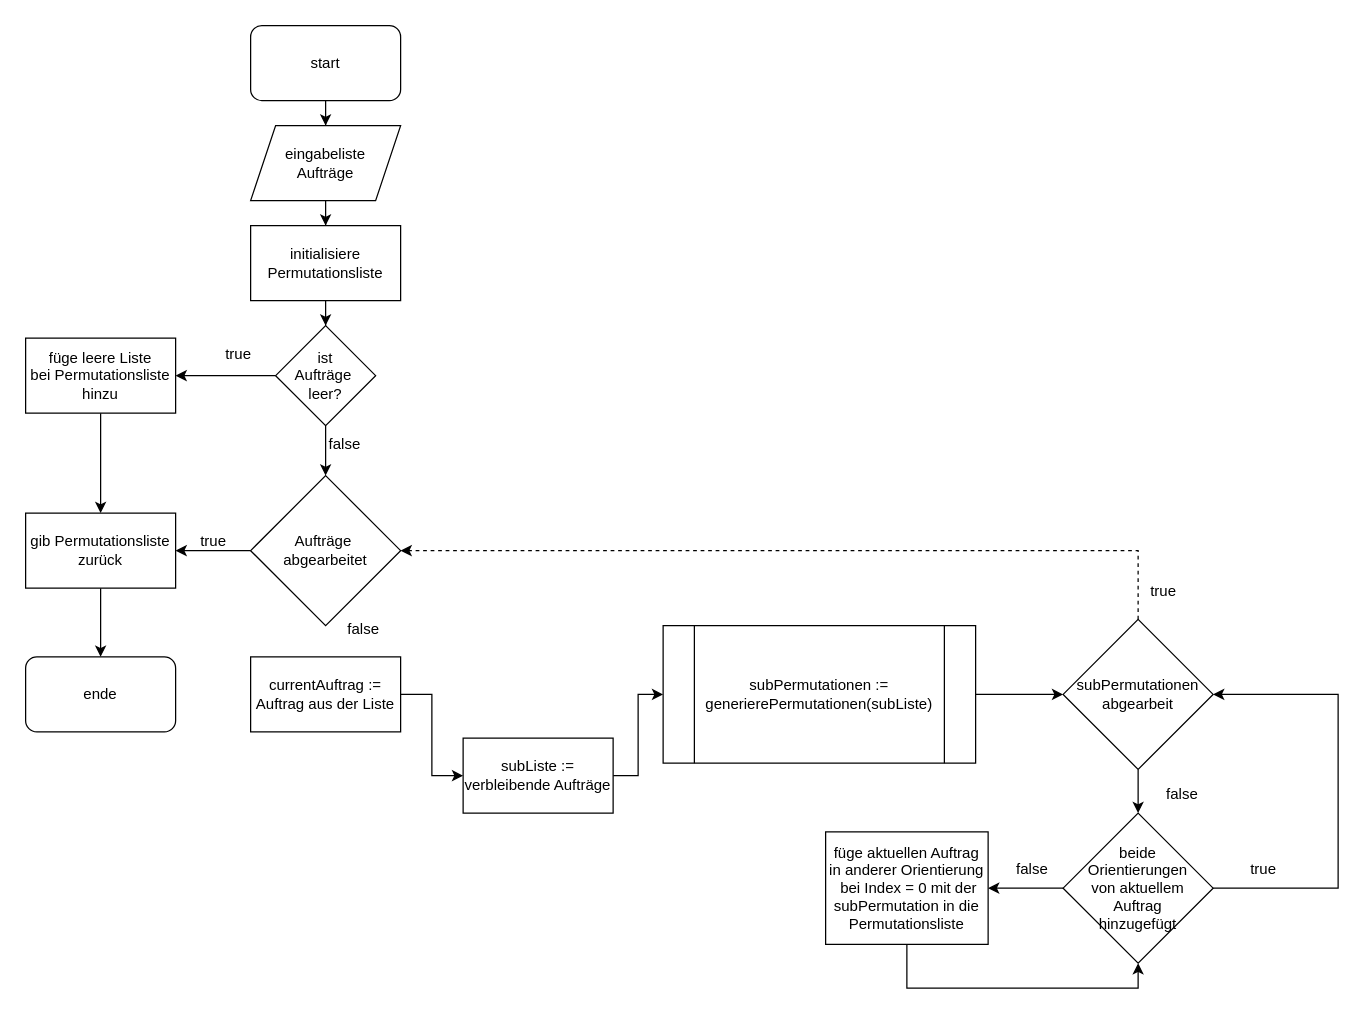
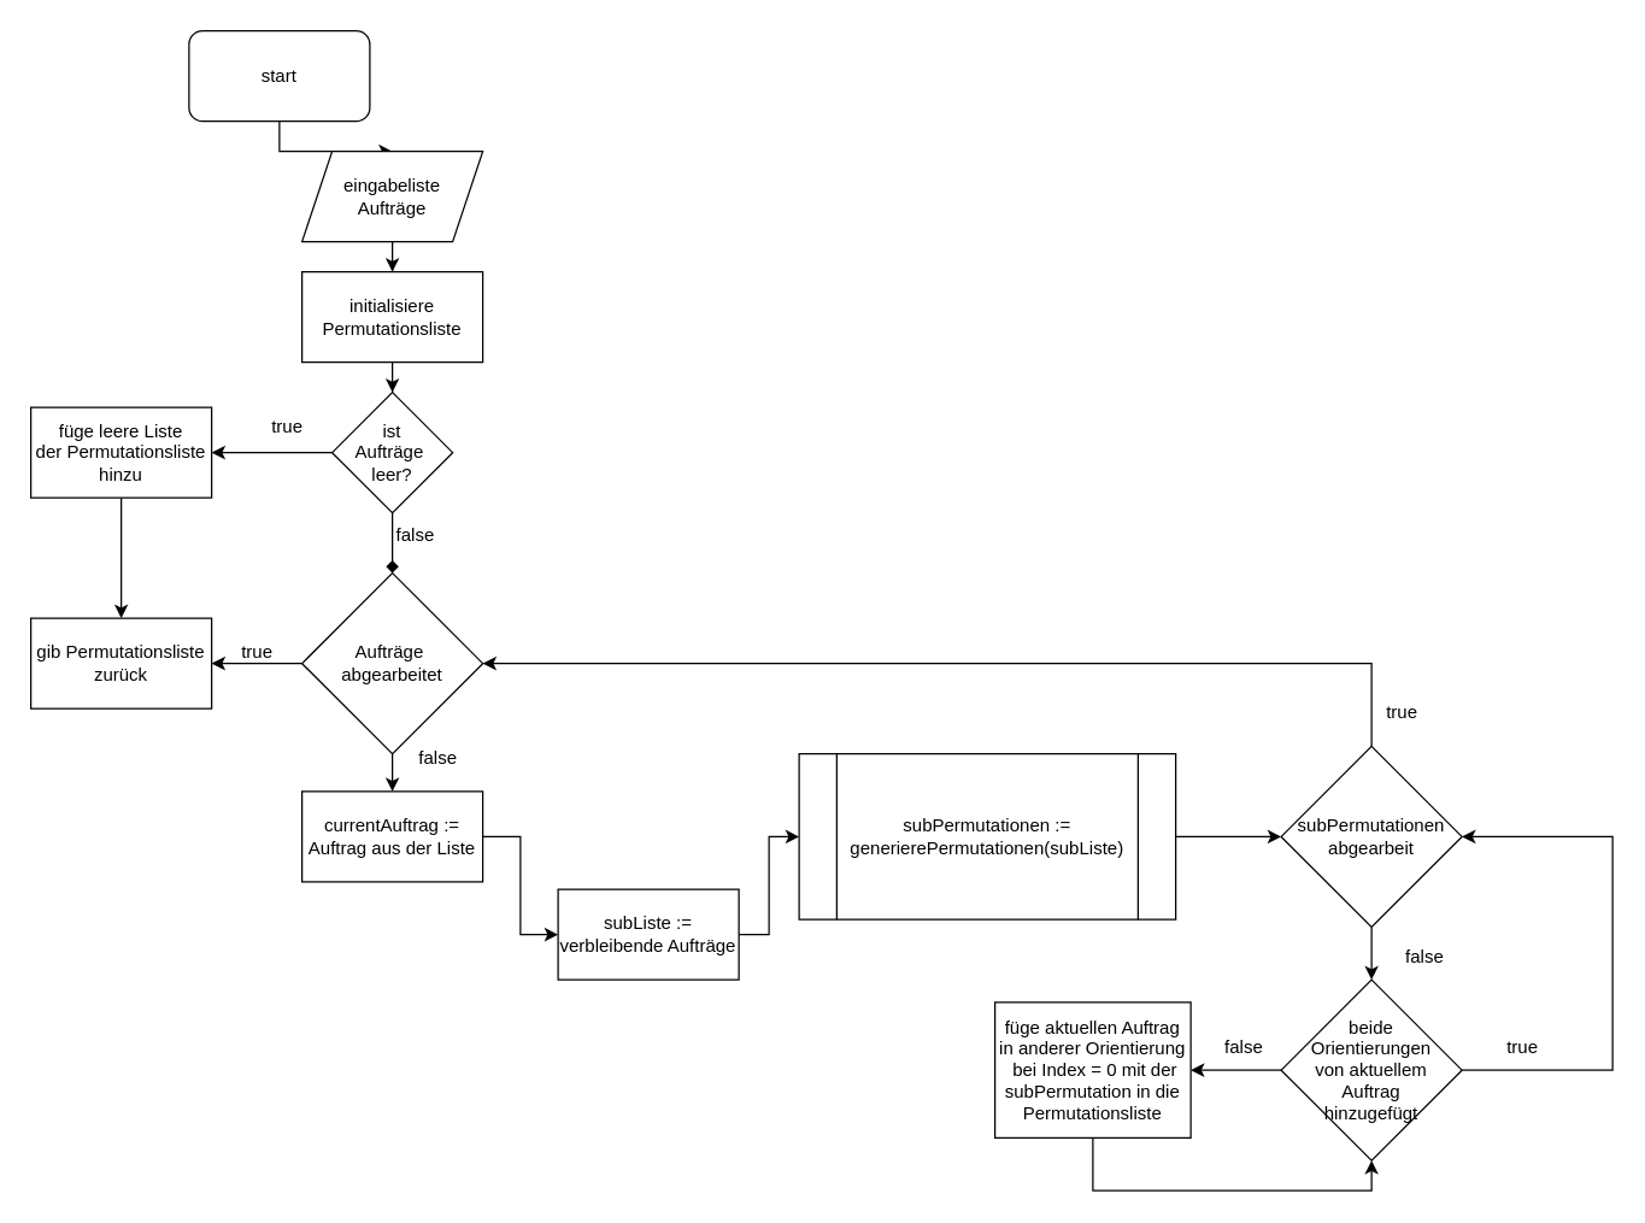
  <mxCell id="0" />
  <mxCell id="1" parent="0" />
  <mxCell id="2" value="" style="edgeStyle=orthogonalEdgeStyle;rounded=0;orthogonalLoop=1;jettySize=auto;html=1;entryX=0.5;entryY=0;entryDx=0;entryDy=0;" edge="1" parent="1" source="3" target="5"><mxGeometry relative="1" as="geometry" /></mxCell>
- <mxCell id="3" value="start" style="rounded=1;whiteSpace=wrap;html=1;" vertex="1" parent="1"><mxGeometry x="200" y="20" width="120" height="60" as="geometry" /></mxCell>
+ <mxCell id="3" value="start" style="rounded=1;whiteSpace=wrap;html=1;" vertex="1" parent="1"><mxGeometry x="125" y="20" width="120" height="60" as="geometry" /></mxCell>
  <mxCell id="4" value="" style="edgeStyle=orthogonalEdgeStyle;rounded=0;orthogonalLoop=1;jettySize=auto;html=1;" edge="1" parent="1" source="5" target="12"><mxGeometry relative="1" as="geometry" /></mxCell>
  <mxCell id="5" value="eingabeliste&lt;div&gt;Aufträge&lt;/div&gt;" style="shape=parallelogram;perimeter=parallelogramPerimeter;whiteSpace=wrap;html=1;fixedSize=1;" vertex="1" parent="1"><mxGeometry x="200" y="100" width="120" height="60" as="geometry" /></mxCell>
- <mxCell id="6" value="" style="edgeStyle=orthogonalEdgeStyle;rounded=0;orthogonalLoop=1;jettySize=auto;html=1;" edge="1" parent="1" source="8" target="17"><mxGeometry relative="1" as="geometry" /></mxCell>
+ <mxCell id="6" value="" style="edgeStyle=orthogonalEdgeStyle;rounded=0;orthogonalLoop=1;jettySize=auto;html=1;endArrow=diamond;" edge="1" parent="1" source="8" target="17"><mxGeometry relative="1" as="geometry" /></mxCell>
  <mxCell id="7" value="" style="edgeStyle=orthogonalEdgeStyle;rounded=0;orthogonalLoop=1;jettySize=auto;html=1;" edge="1" parent="1" source="8" target="10"><mxGeometry relative="1" as="geometry" /></mxCell>
  <mxCell id="8" value="ist&lt;div&gt;Aufträge&amp;nbsp;&lt;/div&gt;&lt;div&gt;leer?&lt;/div&gt;" style="rhombus;whiteSpace=wrap;html=1;" vertex="1" parent="1"><mxGeometry x="220" y="260" width="80" height="80" as="geometry" /></mxCell>
  <mxCell id="9" value="" style="edgeStyle=orthogonalEdgeStyle;rounded=0;orthogonalLoop=1;jettySize=auto;html=1;" edge="1" parent="1" source="10" target="14"><mxGeometry relative="1" as="geometry" /></mxCell>
- <mxCell id="10" value="füge leere Liste&lt;div&gt;bei Permutationsliste hinzu&lt;/div&gt;" style="rounded=0;whiteSpace=wrap;html=1;" vertex="1" parent="1"><mxGeometry x="20" y="270" width="120" height="60" as="geometry" /></mxCell>
+ <mxCell id="10" value="füge leere Liste&lt;div&gt;der Permutationsliste hinzu&lt;/div&gt;" style="rounded=0;whiteSpace=wrap;html=1;" vertex="1" parent="1"><mxGeometry x="20" y="270" width="120" height="60" as="geometry" /></mxCell>
  <mxCell id="11" value="" style="edgeStyle=orthogonalEdgeStyle;rounded=0;orthogonalLoop=1;jettySize=auto;html=1;" edge="1" parent="1" source="12" target="8"><mxGeometry relative="1" as="geometry" /></mxCell>
  <mxCell id="12" value="initialisiere Permutationsliste" style="rounded=0;whiteSpace=wrap;html=1;" vertex="1" parent="1"><mxGeometry x="200" y="180" width="120" height="60" as="geometry" /></mxCell>
- <mxCell id="13" value="" style="edgeStyle=orthogonalEdgeStyle;rounded=0;orthogonalLoop=1;jettySize=auto;html=1;" edge="1" parent="1" source="14" target="33"><mxGeometry relative="1" as="geometry" /></mxCell>
  <mxCell id="14" value="gib Permutationsliste zurück" style="rounded=0;whiteSpace=wrap;html=1;" vertex="1" parent="1"><mxGeometry x="20" y="410" width="120" height="60" as="geometry" /></mxCell>
  <mxCell id="15" value="" style="edgeStyle=orthogonalEdgeStyle;rounded=0;orthogonalLoop=1;jettySize=auto;html=1;entryX=1;entryY=0.5;entryDx=0;entryDy=0;" edge="1" parent="1" source="17"><mxGeometry relative="1" as="geometry"><mxPoint x="140" y="440" as="targetPoint" /></mxGeometry></mxCell>
+ <mxCell id="16" value="" style="edgeStyle=orthogonalEdgeStyle;rounded=0;orthogonalLoop=1;jettySize=auto;html=1;entryX=0.5;entryY=0;entryDx=0;entryDy=0;" edge="1" parent="1" source="17" target="19"><mxGeometry relative="1" as="geometry"><mxPoint x="260" y="520" as="targetPoint" /></mxGeometry></mxCell>
  <mxCell id="17" value="Aufträge&amp;nbsp;&lt;div&gt;abgearbeitet&lt;/div&gt;" style="rhombus;whiteSpace=wrap;html=1;" vertex="1" parent="1"><mxGeometry x="200" y="380" width="120" height="120" as="geometry" /></mxCell>
  <mxCell id="18" value="" style="edgeStyle=orthogonalEdgeStyle;rounded=0;orthogonalLoop=1;jettySize=auto;html=1;entryX=0;entryY=0.5;entryDx=0;entryDy=0;" edge="1" parent="1" source="19" target="21"><mxGeometry relative="1" as="geometry" /></mxCell>
  <mxCell id="19" value="currentAuftrag&lt;span style=&quot;background-color: initial;&quot;&gt;&amp;nbsp;:= Auftrag aus der Liste&lt;/span&gt;" style="rounded=0;whiteSpace=wrap;html=1;" vertex="1" parent="1"><mxGeometry x="200" y="525" width="120" height="60" as="geometry" /></mxCell>
  <mxCell id="20" value="" style="edgeStyle=orthogonalEdgeStyle;rounded=0;orthogonalLoop=1;jettySize=auto;html=1;exitX=1;exitY=0.5;exitDx=0;exitDy=0;entryX=0;entryY=0.5;entryDx=0;entryDy=0;" edge="1" parent="1" source="21" target="23"><mxGeometry relative="1" as="geometry"><mxPoint x="260.04" y="690" as="targetPoint" /></mxGeometry></mxCell>
  <mxCell id="21" value="subListe := verbleibende Aufträge" style="rounded=0;whiteSpace=wrap;html=1;" vertex="1" parent="1"><mxGeometry x="370" y="590" width="120" height="60" as="geometry" /></mxCell>
  <mxCell id="22" value="" style="edgeStyle=orthogonalEdgeStyle;rounded=0;orthogonalLoop=1;jettySize=auto;html=1;exitX=1;exitY=0.5;exitDx=0;exitDy=0;" edge="1" parent="1" source="23" target="26"><mxGeometry relative="1" as="geometry" /></mxCell>
  <mxCell id="23" value="subPermutationen := generierePermutationen(subListe)" style="shape=process;whiteSpace=wrap;html=1;backgroundOutline=1;" vertex="1" parent="1"><mxGeometry x="530" y="500" width="250" height="110" as="geometry" /></mxCell>
  <mxCell id="24" value="" style="edgeStyle=orthogonalEdgeStyle;rounded=0;orthogonalLoop=1;jettySize=auto;html=1;entryX=0.5;entryY=0;entryDx=0;entryDy=0;" edge="1" parent="1" source="26" target="38"><mxGeometry relative="1" as="geometry" /></mxCell>
- <mxCell id="25" style="edgeStyle=orthogonalEdgeStyle;rounded=0;orthogonalLoop=1;jettySize=auto;html=1;entryX=1;entryY=0.5;entryDx=0;entryDy=0;exitX=0.5;exitY=0;exitDx=0;exitDy=0;dashed=1;" edge="1" parent="1" source="26" target="17"><mxGeometry relative="1" as="geometry"><mxPoint x="470" y="450" as="targetPoint" /><Array as="points"><mxPoint x="910" y="440" /></Array></mxGeometry></mxCell>
+ <mxCell id="25" style="edgeStyle=orthogonalEdgeStyle;rounded=0;orthogonalLoop=1;jettySize=auto;html=1;entryX=1;entryY=0.5;entryDx=0;entryDy=0;exitX=0.5;exitY=0;exitDx=0;exitDy=0;" edge="1" parent="1" source="26" target="17"><mxGeometry relative="1" as="geometry"><mxPoint x="470" y="450" as="targetPoint" /><Array as="points"><mxPoint x="910" y="440" /></Array></mxGeometry></mxCell>
  <mxCell id="26" value="subPermutationen abgearbeit" style="rhombus;whiteSpace=wrap;html=1;" vertex="1" parent="1"><mxGeometry x="850" y="495" width="120" height="120" as="geometry" /></mxCell>
  <mxCell id="27" style="edgeStyle=orthogonalEdgeStyle;rounded=0;orthogonalLoop=1;jettySize=auto;html=1;exitX=0.75;exitY=1;exitDx=0;exitDy=0;entryX=0.5;entryY=1;entryDx=0;entryDy=0;" edge="1" parent="1" source="28" target="38"><mxGeometry relative="1" as="geometry"><mxPoint x="850" y="800" as="targetPoint" /><Array as="points"><mxPoint x="725" y="755" /><mxPoint x="725" y="790" /><mxPoint x="910" y="790" /></Array></mxGeometry></mxCell>
  <mxCell id="28" value="füge aktuellen Auftrag&lt;div&gt;in anderer Orientierung&lt;/div&gt;&lt;div&gt;&amp;nbsp;bei Index = 0 mit der subPermutation in die Permutationsliste&lt;/div&gt;" style="rounded=0;whiteSpace=wrap;html=1;" vertex="1" parent="1"><mxGeometry x="660" y="665" width="130" height="90" as="geometry" /></mxCell>
  <mxCell id="29" value="true" style="text;html=1;align=center;verticalAlign=middle;resizable=0;points=[];autosize=1;strokeColor=none;fillColor=none;" vertex="1" parent="1"><mxGeometry x="150" y="418" width="40" height="30" as="geometry" /></mxCell>
  <mxCell id="30" value="false" style="text;html=1;align=center;verticalAlign=middle;resizable=0;points=[];autosize=1;strokeColor=none;fillColor=none;" vertex="1" parent="1"><mxGeometry x="265" y="488" width="50" height="30" as="geometry" /></mxCell>
  <mxCell id="31" value="false" style="text;html=1;align=center;verticalAlign=middle;resizable=0;points=[];autosize=1;strokeColor=none;fillColor=none;" vertex="1" parent="1"><mxGeometry x="920" y="620" width="50" height="30" as="geometry" /></mxCell>
  <mxCell id="32" value="true" style="text;html=1;align=center;verticalAlign=middle;resizable=0;points=[];autosize=1;strokeColor=none;fillColor=none;" vertex="1" parent="1"><mxGeometry x="910" y="458" width="40" height="30" as="geometry" /></mxCell>
- <mxCell id="33" value="ende" style="rounded=1;whiteSpace=wrap;html=1;" vertex="1" parent="1"><mxGeometry x="20" y="525" width="120" height="60" as="geometry" /></mxCell>
  <mxCell id="34" value="true" style="text;html=1;align=center;verticalAlign=middle;resizable=0;points=[];autosize=1;strokeColor=none;fillColor=none;" vertex="1" parent="1"><mxGeometry x="170" y="268" width="40" height="30" as="geometry" /></mxCell>
  <mxCell id="35" value="false" style="text;html=1;align=center;verticalAlign=middle;resizable=0;points=[];autosize=1;strokeColor=none;fillColor=none;" vertex="1" parent="1"><mxGeometry x="250" y="340" width="50" height="30" as="geometry" /></mxCell>
  <mxCell id="36" value="" style="edgeStyle=orthogonalEdgeStyle;rounded=0;orthogonalLoop=1;jettySize=auto;html=1;" edge="1" parent="1" source="38" target="28"><mxGeometry relative="1" as="geometry"><Array as="points"><mxPoint x="810" y="710" /><mxPoint x="810" y="710" /></Array></mxGeometry></mxCell>
  <mxCell id="37" style="edgeStyle=orthogonalEdgeStyle;rounded=0;orthogonalLoop=1;jettySize=auto;html=1;exitX=1;exitY=0.5;exitDx=0;exitDy=0;entryX=1;entryY=0.5;entryDx=0;entryDy=0;" edge="1" parent="1" source="38" target="26"><mxGeometry relative="1" as="geometry"><Array as="points"><mxPoint x="1070" y="710" /><mxPoint x="1070" y="555" /></Array></mxGeometry></mxCell>
  <mxCell id="38" value="beide&lt;div&gt;Orientierungen&lt;div&gt;von aktuellem&lt;/div&gt;&lt;/div&gt;&lt;div&gt;Auftrag&lt;/div&gt;&lt;div&gt;hinzugefügt&lt;/div&gt;" style="rhombus;whiteSpace=wrap;html=1;" vertex="1" parent="1"><mxGeometry x="850" y="650" width="120" height="120" as="geometry" /></mxCell>
  <mxCell id="39" value="true" style="text;html=1;align=center;verticalAlign=middle;resizable=0;points=[];autosize=1;strokeColor=none;fillColor=none;" vertex="1" parent="1"><mxGeometry x="990" y="680" width="40" height="30" as="geometry" /></mxCell>
  <mxCell id="40" value="false" style="text;html=1;align=center;verticalAlign=middle;resizable=0;points=[];autosize=1;strokeColor=none;fillColor=none;" vertex="1" parent="1"><mxGeometry x="800" y="680" width="50" height="30" as="geometry" /></mxCell>
